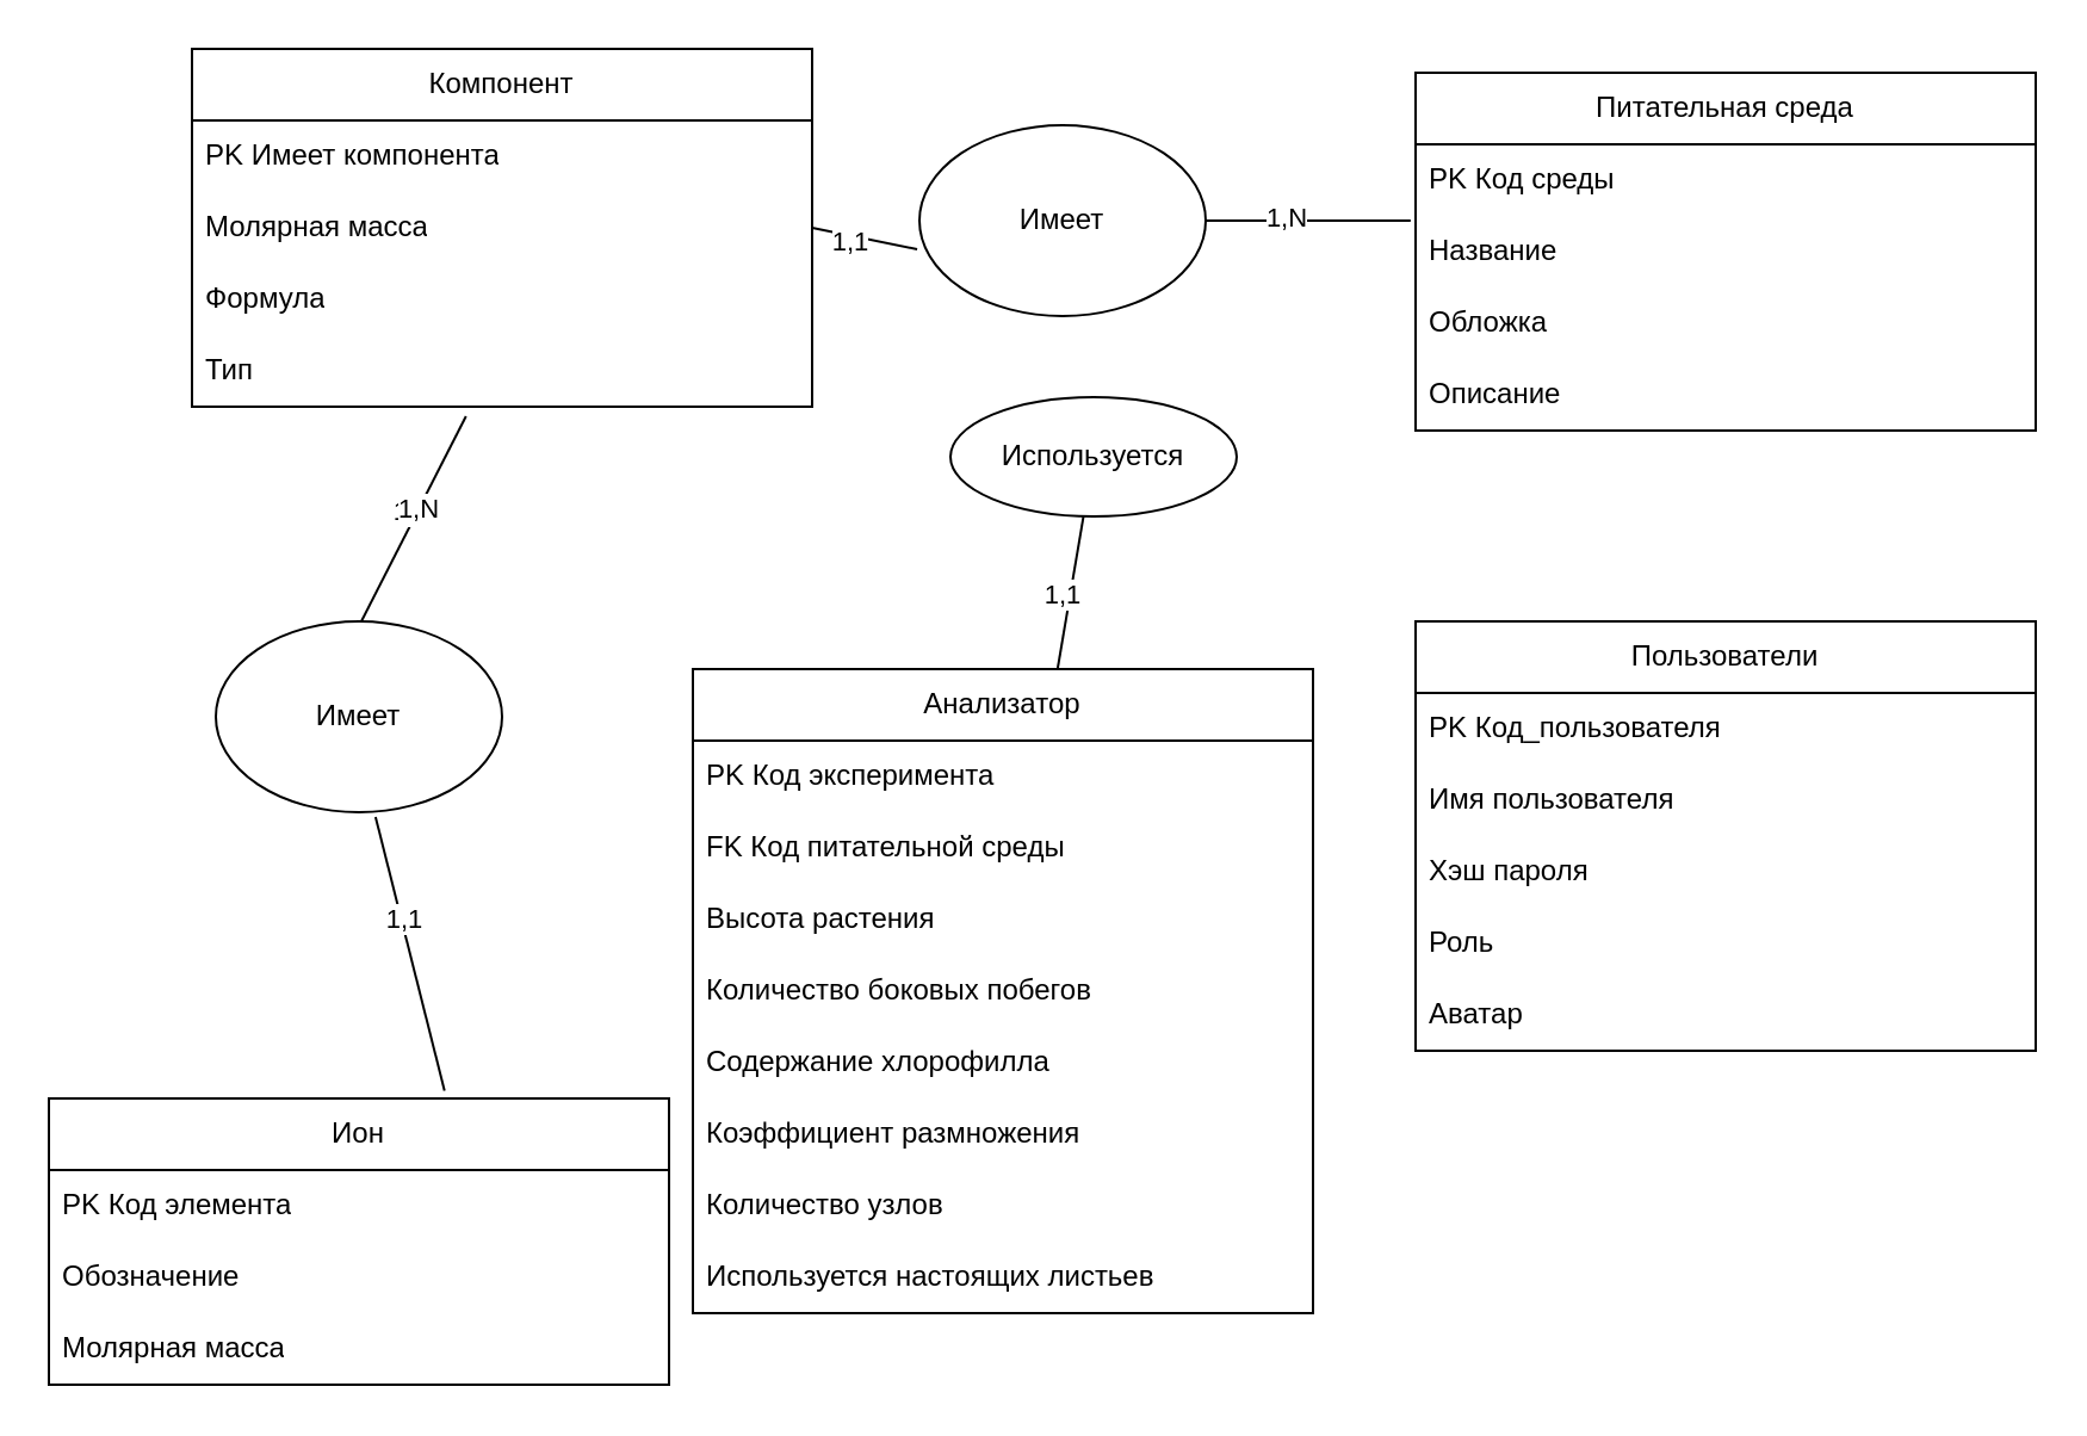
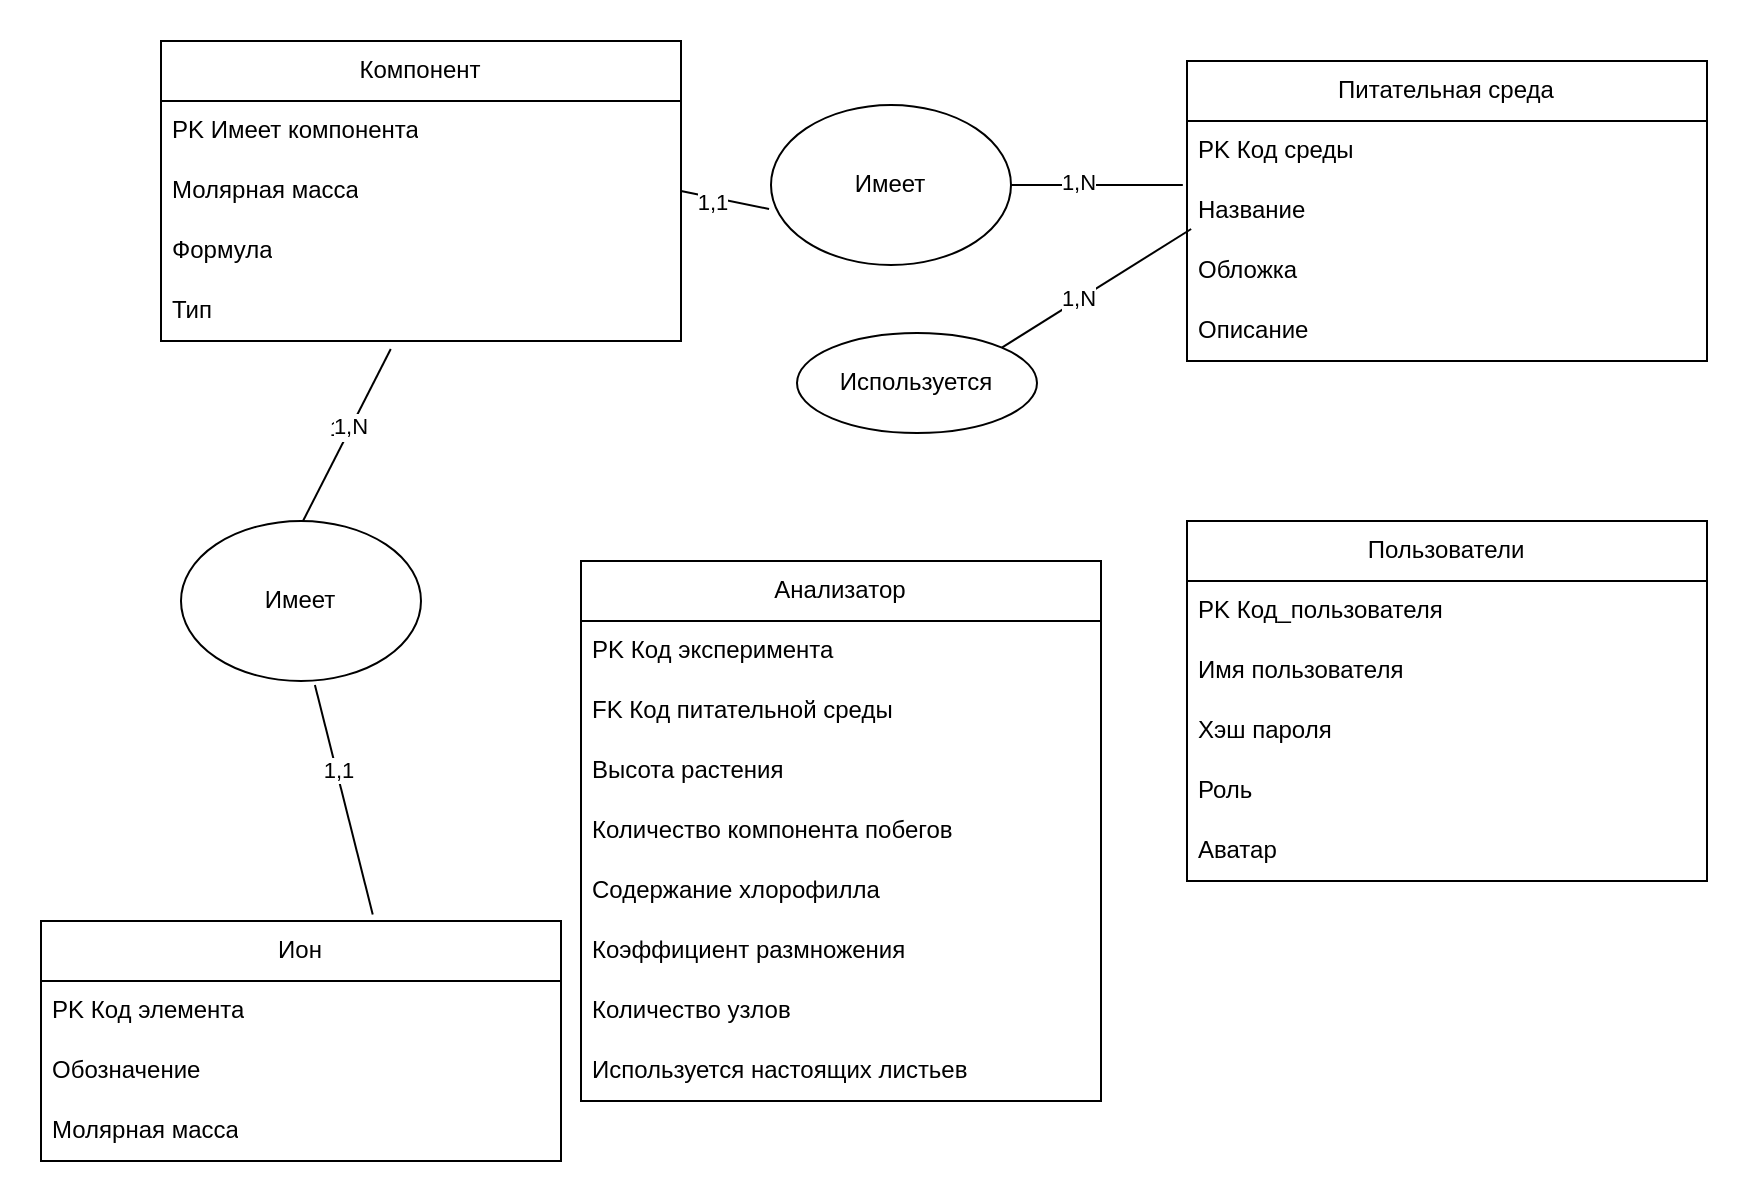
  <mxCell id="0" />
  <mxCell id="1" parent="0" />
  <mxCell id="2" value="Ион" style="swimlane;fontStyle=0;childLayout=stackLayout;horizontal=1;startSize=30;horizontalStack=0;resizeParent=1;resizeParentMax=0;resizeLast=0;collapsible=1;marginBottom=0;whiteSpace=wrap;html=1;" parent="1" vertex="1"><mxGeometry x="20" y="460" width="260" height="120" as="geometry" /></mxCell>
  <mxCell id="3" value="PK Код элемента" style="text;strokeColor=none;fillColor=none;align=left;verticalAlign=middle;spacingLeft=4;spacingRight=4;overflow=hidden;points=[[0,0.5],[1,0.5]];portConstraint=eastwest;rotatable=0;whiteSpace=wrap;html=1;" parent="2" vertex="1"><mxGeometry y="30" width="260" height="30" as="geometry" /></mxCell>
  <mxCell id="4" value="Обозначение" style="text;strokeColor=none;fillColor=none;align=left;verticalAlign=middle;spacingLeft=4;spacingRight=4;overflow=hidden;points=[[0,0.5],[1,0.5]];portConstraint=eastwest;rotatable=0;whiteSpace=wrap;html=1;" parent="2" vertex="1"><mxGeometry y="60" width="260" height="30" as="geometry" /></mxCell>
  <mxCell id="5" value="Молярная масса" style="text;strokeColor=none;fillColor=none;align=left;verticalAlign=middle;spacingLeft=4;spacingRight=4;overflow=hidden;points=[[0,0.5],[1,0.5]];portConstraint=eastwest;rotatable=0;whiteSpace=wrap;html=1;" parent="2" vertex="1"><mxGeometry y="90" width="260" height="30" as="geometry" /></mxCell>
  <mxCell id="6" value="Питательная среда" style="swimlane;fontStyle=0;childLayout=stackLayout;horizontal=1;startSize=30;horizontalStack=0;resizeParent=1;resizeParentMax=0;resizeLast=0;collapsible=1;marginBottom=0;whiteSpace=wrap;html=1;" parent="1" vertex="1"><mxGeometry x="593" y="30" width="260" height="150" as="geometry" /></mxCell>
  <mxCell id="7" value="PK Код среды" style="text;strokeColor=none;fillColor=none;align=left;verticalAlign=middle;spacingLeft=4;spacingRight=4;overflow=hidden;points=[[0,0.5],[1,0.5]];portConstraint=eastwest;rotatable=0;whiteSpace=wrap;html=1;" parent="6" vertex="1"><mxGeometry y="30" width="260" height="30" as="geometry" /></mxCell>
  <mxCell id="8" value="Название" style="text;strokeColor=none;fillColor=none;align=left;verticalAlign=middle;spacingLeft=4;spacingRight=4;overflow=hidden;points=[[0,0.5],[1,0.5]];portConstraint=eastwest;rotatable=0;whiteSpace=wrap;html=1;" parent="6" vertex="1"><mxGeometry y="60" width="260" height="30" as="geometry" /></mxCell>
  <mxCell id="9" value="Обложка" style="text;strokeColor=none;fillColor=none;align=left;verticalAlign=middle;spacingLeft=4;spacingRight=4;overflow=hidden;points=[[0,0.5],[1,0.5]];portConstraint=eastwest;rotatable=0;whiteSpace=wrap;html=1;" vertex="1" parent="6"><mxGeometry y="90" width="260" height="30" as="geometry" /></mxCell>
  <mxCell id="10" value="Описание" style="text;strokeColor=none;fillColor=none;align=left;verticalAlign=middle;spacingLeft=4;spacingRight=4;overflow=hidden;points=[[0,0.5],[1,0.5]];portConstraint=eastwest;rotatable=0;whiteSpace=wrap;html=1;" parent="6" vertex="1"><mxGeometry y="120" width="260" height="30" as="geometry" /></mxCell>
  <mxCell id="11" value="Компонент" style="swimlane;fontStyle=0;childLayout=stackLayout;horizontal=1;startSize=30;horizontalStack=0;resizeParent=1;resizeParentMax=0;resizeLast=0;collapsible=1;marginBottom=0;whiteSpace=wrap;html=1;" parent="1" vertex="1"><mxGeometry x="80" y="20" width="260" height="150" as="geometry" /></mxCell>
  <mxCell id="12" value="PK Имеет компонента" style="text;strokeColor=none;fillColor=none;align=left;verticalAlign=middle;spacingLeft=4;spacingRight=4;overflow=hidden;points=[[0,0.5],[1,0.5]];portConstraint=eastwest;rotatable=0;whiteSpace=wrap;html=1;" parent="11" vertex="1"><mxGeometry y="30" width="260" height="30" as="geometry" /></mxCell>
  <mxCell id="13" value="Молярная масса" style="text;strokeColor=none;fillColor=none;align=left;verticalAlign=middle;spacingLeft=4;spacingRight=4;overflow=hidden;points=[[0,0.5],[1,0.5]];portConstraint=eastwest;rotatable=0;whiteSpace=wrap;html=1;" parent="11" vertex="1"><mxGeometry y="60" width="260" height="30" as="geometry" /></mxCell>
  <mxCell id="14" value="Формула" style="text;strokeColor=none;fillColor=none;align=left;verticalAlign=middle;spacingLeft=4;spacingRight=4;overflow=hidden;points=[[0,0.5],[1,0.5]];portConstraint=eastwest;rotatable=0;whiteSpace=wrap;html=1;" parent="11" vertex="1"><mxGeometry y="90" width="260" height="30" as="geometry" /></mxCell>
  <mxCell id="15" value="Тип" style="text;strokeColor=none;fillColor=none;align=left;verticalAlign=middle;spacingLeft=4;spacingRight=4;overflow=hidden;points=[[0,0.5],[1,0.5]];portConstraint=eastwest;rotatable=0;whiteSpace=wrap;html=1;" vertex="1" parent="11"><mxGeometry y="120" width="260" height="30" as="geometry" /></mxCell>
  <mxCell id="16" value="Пользователи" style="swimlane;fontStyle=0;childLayout=stackLayout;horizontal=1;startSize=30;horizontalStack=0;resizeParent=1;resizeParentMax=0;resizeLast=0;collapsible=1;marginBottom=0;whiteSpace=wrap;html=1;" parent="1" vertex="1"><mxGeometry x="593" y="260" width="260" height="180" as="geometry" /></mxCell>
  <mxCell id="17" value="PK Код_пользователя" style="text;strokeColor=none;fillColor=none;align=left;verticalAlign=middle;spacingLeft=4;spacingRight=4;overflow=hidden;points=[[0,0.5],[1,0.5]];portConstraint=eastwest;rotatable=0;whiteSpace=wrap;html=1;" parent="16" vertex="1"><mxGeometry y="30" width="260" height="30" as="geometry" /></mxCell>
  <mxCell id="18" value="Имя пользователя" style="text;strokeColor=none;fillColor=none;align=left;verticalAlign=middle;spacingLeft=4;spacingRight=4;overflow=hidden;points=[[0,0.5],[1,0.5]];portConstraint=eastwest;rotatable=0;whiteSpace=wrap;html=1;" parent="16" vertex="1"><mxGeometry y="60" width="260" height="30" as="geometry" /></mxCell>
  <mxCell id="19" value="Хэш пароля" style="text;strokeColor=none;fillColor=none;align=left;verticalAlign=middle;spacingLeft=4;spacingRight=4;overflow=hidden;points=[[0,0.5],[1,0.5]];portConstraint=eastwest;rotatable=0;whiteSpace=wrap;html=1;" parent="16" vertex="1"><mxGeometry y="90" width="260" height="30" as="geometry" /></mxCell>
  <mxCell id="20" value="Роль" style="text;strokeColor=none;fillColor=none;align=left;verticalAlign=middle;spacingLeft=4;spacingRight=4;overflow=hidden;points=[[0,0.5],[1,0.5]];portConstraint=eastwest;rotatable=0;whiteSpace=wrap;html=1;" parent="16" vertex="1"><mxGeometry y="120" width="260" height="30" as="geometry" /></mxCell>
  <mxCell id="21" value="Аватар" style="text;strokeColor=none;fillColor=none;align=left;verticalAlign=middle;spacingLeft=4;spacingRight=4;overflow=hidden;points=[[0,0.5],[1,0.5]];portConstraint=eastwest;rotatable=0;whiteSpace=wrap;html=1;" parent="16" vertex="1"><mxGeometry y="150" width="260" height="30" as="geometry" /></mxCell>
  <mxCell id="22" value="Имеет" style="ellipse;whiteSpace=wrap;html=1;" parent="1" vertex="1"><mxGeometry x="385" y="52" width="120" height="80" as="geometry" /></mxCell>
  <mxCell id="23" value="" style="endArrow=none;html=1;rounded=0;exitX=1;exitY=0.5;exitDx=0;exitDy=0;entryX=-0.008;entryY=0.65;entryDx=0;entryDy=0;entryPerimeter=0;" parent="1" source="13" target="22" edge="1"><mxGeometry width="50" height="50" relative="1" as="geometry"><mxPoint x="273" y="130" as="sourcePoint" /><mxPoint x="323" y="80" as="targetPoint" /></mxGeometry></mxCell>
  <mxCell id="24" value="1,1" style="edgeLabel;html=1;align=center;verticalAlign=middle;resizable=0;points=[];" parent="23" vertex="1" connectable="0"><mxGeometry x="-0.268" y="-2" relative="1" as="geometry"><mxPoint as="offset" /></mxGeometry></mxCell>
  <mxCell id="25" value="" style="endArrow=none;html=1;rounded=0;entryX=-0.008;entryY=1.067;entryDx=0;entryDy=0;entryPerimeter=0;" parent="1" source="22" target="7" edge="1"><mxGeometry width="50" height="50" relative="1" as="geometry"><mxPoint x="453" y="120" as="sourcePoint" /><mxPoint x="503" y="70" as="targetPoint" /></mxGeometry></mxCell>
  <mxCell id="26" value="1,N" style="edgeLabel;html=1;align=center;verticalAlign=middle;resizable=0;points=[];" parent="25" vertex="1" connectable="0"><mxGeometry x="-0.241" y="2" relative="1" as="geometry"><mxPoint as="offset" /></mxGeometry></mxCell>
  <mxCell id="27" value="Имеет" style="ellipse;whiteSpace=wrap;html=1;" parent="1" vertex="1"><mxGeometry x="90" y="260" width="120" height="80" as="geometry" /></mxCell>
  <mxCell id="28" value="" style="endArrow=none;html=1;rounded=0;entryX=0.438;entryY=1.133;entryDx=0;entryDy=0;entryPerimeter=0;exitX=0.5;exitY=0;exitDx=0;exitDy=0;" parent="1" edge="1"><mxGeometry width="50" height="50" relative="1" as="geometry"><mxPoint x="151" y="260" as="sourcePoint" /><mxPoint x="194.88" y="173.99" as="targetPoint" /></mxGeometry></mxCell>
  <mxCell id="29" value="1,1" style="edgeLabel;html=1;align=center;verticalAlign=middle;resizable=0;points=[];" parent="28" vertex="1" connectable="0"><mxGeometry x="0.061" y="3" relative="1" as="geometry"><mxPoint as="offset" /></mxGeometry></mxCell>
  <mxCell id="30" value="1,N" style="edgeLabel;html=1;align=center;verticalAlign=middle;resizable=0;points=[];" vertex="1" connectable="0" parent="28"><mxGeometry x="0.102" y="1" relative="1" as="geometry"><mxPoint as="offset" /></mxGeometry></mxCell>
  <mxCell id="31" value="" style="endArrow=none;html=1;rounded=0;entryX=0.558;entryY=1.025;entryDx=0;entryDy=0;entryPerimeter=0;exitX=0.638;exitY=-0.027;exitDx=0;exitDy=0;exitPerimeter=0;" parent="1" source="2" target="27" edge="1"><mxGeometry width="50" height="50" relative="1" as="geometry"><mxPoint x="43" y="430" as="sourcePoint" /><mxPoint x="93" y="380" as="targetPoint" /></mxGeometry></mxCell>
  <mxCell id="32" value="1,1" style="edgeLabel;html=1;align=center;verticalAlign=middle;resizable=0;points=[];" parent="31" vertex="1" connectable="0"><mxGeometry x="0.245" y="-1" relative="1" as="geometry"><mxPoint as="offset" /></mxGeometry></mxCell>
  <mxCell id="33" value="Анализатор" style="swimlane;fontStyle=0;childLayout=stackLayout;horizontal=1;startSize=30;horizontalStack=0;resizeParent=1;resizeParentMax=0;resizeLast=0;collapsible=1;marginBottom=0;whiteSpace=wrap;html=1;" vertex="1" parent="1"><mxGeometry x="290" y="280" width="260" height="270" as="geometry" /></mxCell>
  <mxCell id="34" value="PK Код эксперимента" style="text;strokeColor=none;fillColor=none;align=left;verticalAlign=middle;spacingLeft=4;spacingRight=4;overflow=hidden;points=[[0,0.5],[1,0.5]];portConstraint=eastwest;rotatable=0;whiteSpace=wrap;html=1;" vertex="1" parent="33"><mxGeometry y="30" width="260" height="30" as="geometry" /></mxCell>
  <mxCell id="35" value="FK Код питательной среды" style="text;strokeColor=none;fillColor=none;align=left;verticalAlign=middle;spacingLeft=4;spacingRight=4;overflow=hidden;points=[[0,0.5],[1,0.5]];portConstraint=eastwest;rotatable=0;whiteSpace=wrap;html=1;" vertex="1" parent="33"><mxGeometry y="60" width="260" height="30" as="geometry" /></mxCell>
  <mxCell id="36" value="Высота растения" style="text;strokeColor=none;fillColor=none;align=left;verticalAlign=middle;spacingLeft=4;spacingRight=4;overflow=hidden;points=[[0,0.5],[1,0.5]];portConstraint=eastwest;rotatable=0;whiteSpace=wrap;html=1;" vertex="1" parent="33"><mxGeometry y="90" width="260" height="30" as="geometry" /></mxCell>
- <mxCell id="37" value="Количество боковых побегов" style="text;strokeColor=none;fillColor=none;align=left;verticalAlign=middle;spacingLeft=4;spacingRight=4;overflow=hidden;points=[[0,0.5],[1,0.5]];portConstraint=eastwest;rotatable=0;whiteSpace=wrap;html=1;" vertex="1" parent="33"><mxGeometry y="120" width="260" height="30" as="geometry" /></mxCell>
+ <mxCell id="37" value="Количество компонента побегов" style="text;strokeColor=none;fillColor=none;align=left;verticalAlign=middle;spacingLeft=4;spacingRight=4;overflow=hidden;points=[[0,0.5],[1,0.5]];portConstraint=eastwest;rotatable=0;whiteSpace=wrap;html=1;" vertex="1" parent="33"><mxGeometry y="120" width="260" height="30" as="geometry" /></mxCell>
  <mxCell id="38" value="Содержание хлорофилла" style="text;strokeColor=none;fillColor=none;align=left;verticalAlign=middle;spacingLeft=4;spacingRight=4;overflow=hidden;points=[[0,0.5],[1,0.5]];portConstraint=eastwest;rotatable=0;whiteSpace=wrap;html=1;" vertex="1" parent="33"><mxGeometry y="150" width="260" height="30" as="geometry" /></mxCell>
  <mxCell id="39" value="Коэффициент размножения" style="text;strokeColor=none;fillColor=none;align=left;verticalAlign=middle;spacingLeft=4;spacingRight=4;overflow=hidden;points=[[0,0.5],[1,0.5]];portConstraint=eastwest;rotatable=0;whiteSpace=wrap;html=1;" vertex="1" parent="33"><mxGeometry y="180" width="260" height="30" as="geometry" /></mxCell>
  <mxCell id="40" value="Количество узлов" style="text;strokeColor=none;fillColor=none;align=left;verticalAlign=middle;spacingLeft=4;spacingRight=4;overflow=hidden;points=[[0,0.5],[1,0.5]];portConstraint=eastwest;rotatable=0;whiteSpace=wrap;html=1;" vertex="1" parent="33"><mxGeometry y="210" width="260" height="30" as="geometry" /></mxCell>
  <mxCell id="41" value="Используется настоящих листьев" style="text;strokeColor=none;fillColor=none;align=left;verticalAlign=middle;spacingLeft=4;spacingRight=4;overflow=hidden;points=[[0,0.5],[1,0.5]];portConstraint=eastwest;rotatable=0;whiteSpace=wrap;html=1;" vertex="1" parent="33"><mxGeometry y="240" width="260" height="30" as="geometry" /></mxCell>
  <mxCell id="42" value="Используется" style="ellipse;whiteSpace=wrap;html=1;" vertex="1" parent="1"><mxGeometry x="398" y="166" width="120" height="50" as="geometry" /></mxCell>
- <mxCell id="43" value="" style="endArrow=none;html=1;rounded=0;" edge="1" parent="1" source="33" target="42"><mxGeometry width="50" height="50" relative="1" as="geometry"><mxPoint x="341" y="268" as="sourcePoint" /><mxPoint x="391" y="218" as="targetPoint" /></mxGeometry></mxCell>
- <mxCell id="44" value="1,1" style="edgeLabel;html=1;align=center;verticalAlign=middle;resizable=0;points=[];" vertex="1" connectable="0" parent="43"><mxGeometry x="-0.046" y="4" relative="1" as="geometry"><mxPoint as="offset" /></mxGeometry></mxCell>
+ <mxCell id="45" value="" style="endArrow=none;html=1;rounded=0;exitX=1;exitY=0;exitDx=0;exitDy=0;entryX=0.008;entryY=-0.2;entryDx=0;entryDy=0;entryPerimeter=0;" edge="1" parent="1" source="42" target="9"><mxGeometry width="50" height="50" relative="1" as="geometry"><mxPoint x="524" y="178" as="sourcePoint" /><mxPoint x="574" y="128" as="targetPoint" /></mxGeometry></mxCell>
+ <mxCell id="46" value="1,N" style="edgeLabel;html=1;align=center;verticalAlign=middle;resizable=0;points=[];" vertex="1" connectable="0" parent="45"><mxGeometry x="-0.178" y="1" relative="1" as="geometry"><mxPoint as="offset" /></mxGeometry></mxCell>
